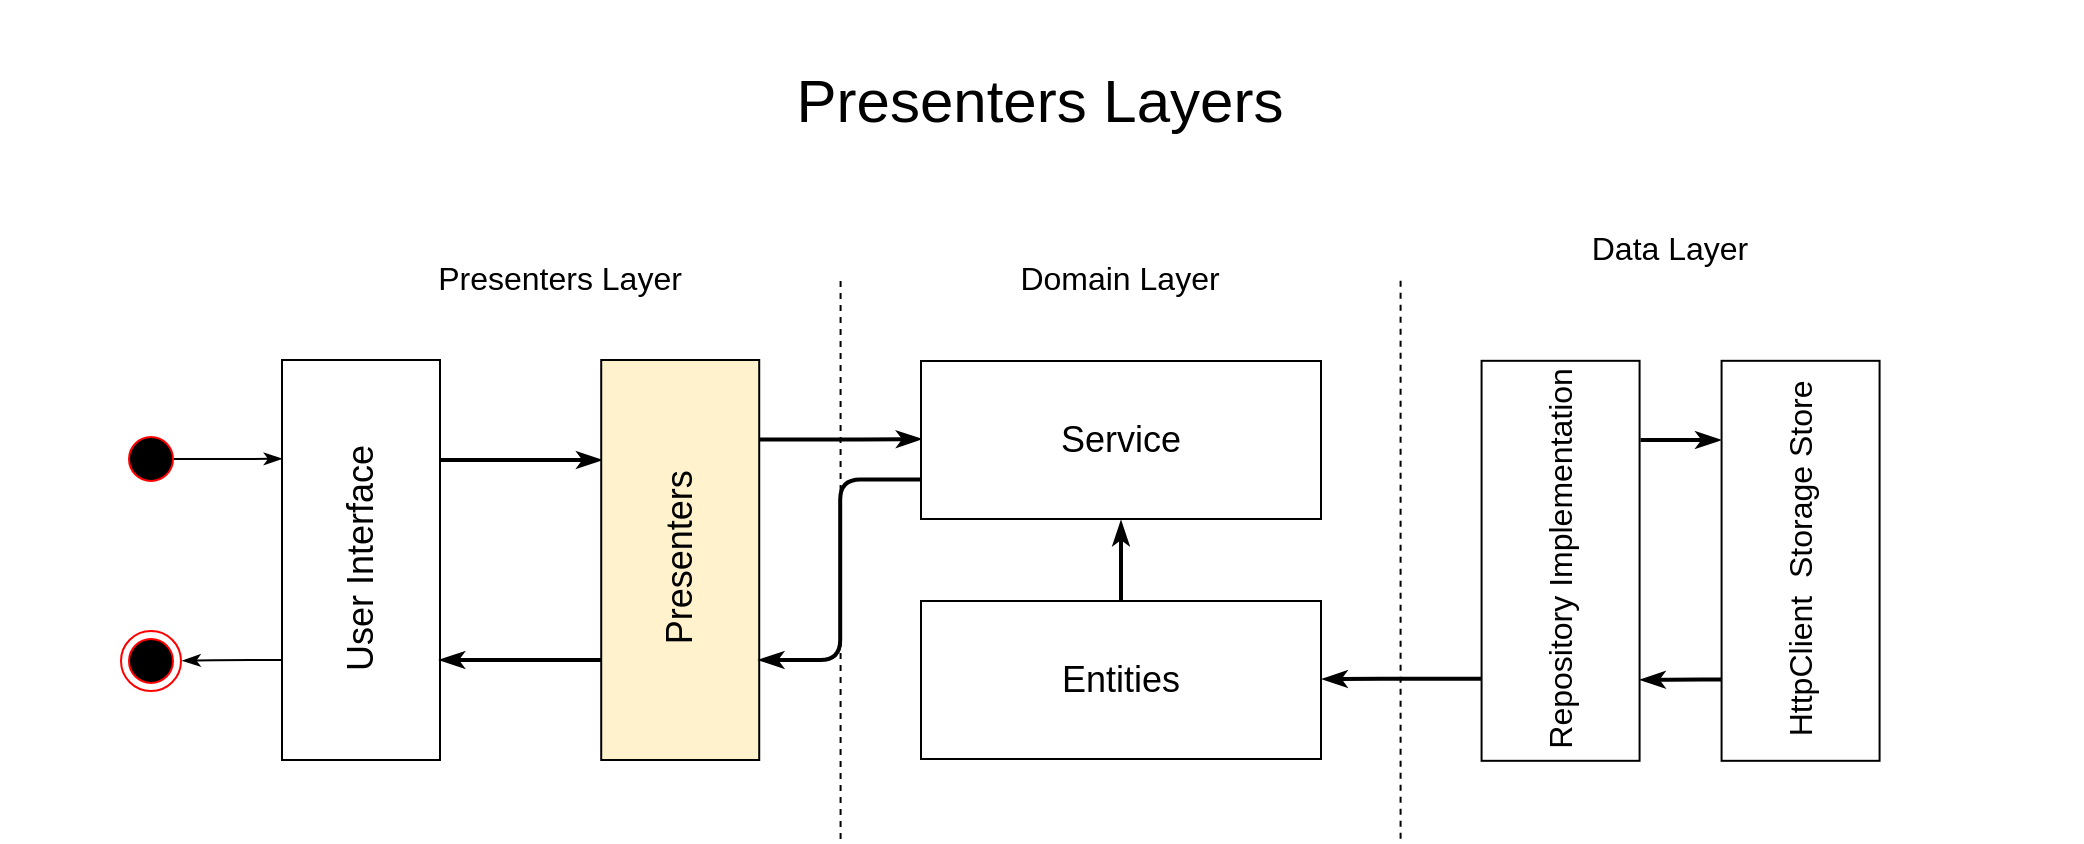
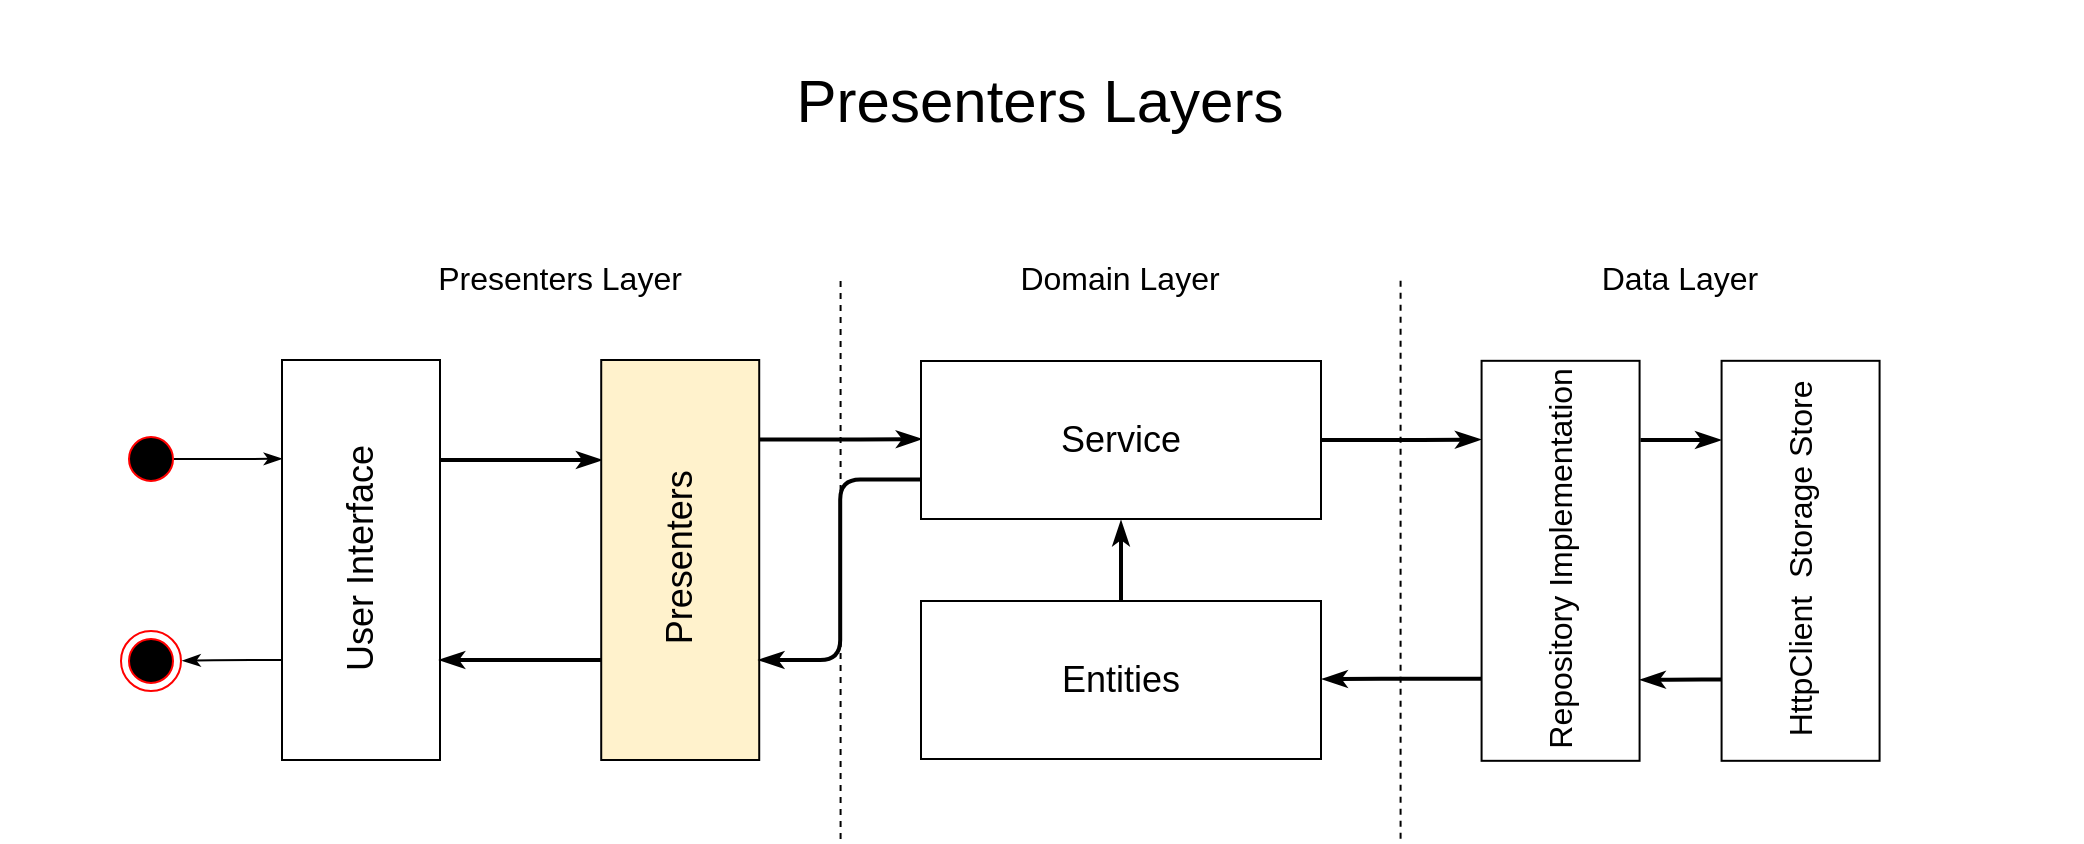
  <mxCell id="0" />
  <mxCell id="1" parent="0" />
  <mxCell id="2" style="edgeStyle=orthogonalEdgeStyle;orthogonalLoop=1;jettySize=auto;html=1;exitX=0.75;exitY=1;exitDx=0;exitDy=0;entryX=0.75;entryY=0;entryDx=0;entryDy=0;strokeWidth=2;endArrow=classicThin;endFill=1;fontFamily=Helvetica;" edge="1" parent="1" source="4" target="7"><mxGeometry relative="1" as="geometry" /></mxCell>
  <mxCell id="3" style="edgeStyle=orthogonalEdgeStyle;rounded=1;orthogonalLoop=1;jettySize=auto;html=1;exitX=0.25;exitY=0;exitDx=0;exitDy=0;fontFamily=Helvetica;endArrow=classicThin;endFill=1;entryX=1.024;entryY=0.496;entryDx=0;entryDy=0;entryPerimeter=0;" edge="1" parent="1" source="4" target="23"><mxGeometry relative="1" as="geometry"><mxPoint x="80" y="329.667" as="targetPoint" /></mxGeometry></mxCell>
  <mxCell id="4" value="&lt;font style=&quot;font-size: 18px&quot;&gt;User Interface&lt;/font&gt;" style="html=1;rotation=-90;fontFamily=Helvetica;" vertex="1" parent="1"><mxGeometry x="80" y="240" width="200" height="79" as="geometry" /></mxCell>
  <mxCell id="5" style="edgeStyle=orthogonalEdgeStyle;orthogonalLoop=1;jettySize=auto;html=1;exitX=0.25;exitY=0;exitDx=0;exitDy=0;entryX=0.25;entryY=1;entryDx=0;entryDy=0;strokeWidth=2;endArrow=classicThin;endFill=1;fontFamily=Helvetica;" edge="1" parent="1" source="7" target="4"><mxGeometry relative="1" as="geometry" /></mxCell>
  <mxCell id="6" style="edgeStyle=orthogonalEdgeStyle;rounded=1;orthogonalLoop=1;jettySize=auto;html=1;exitX=0.801;exitY=0.997;exitDx=0;exitDy=0;entryX=0;entryY=0.494;entryDx=0;entryDy=0;fontFamily=Helvetica;endArrow=classicThin;endFill=1;strokeWidth=2;exitPerimeter=0;entryPerimeter=0;" edge="1" parent="1" source="7" target="11"><mxGeometry relative="1" as="geometry"><Array as="points" /></mxGeometry></mxCell>
  <mxCell id="7" value="&lt;font style=&quot;font-size: 18px&quot;&gt;Presenters&lt;br&gt;&lt;/font&gt;" style="html=1;rotation=-90;fontFamily=Helvetica;fillColor=#fff2cc;" vertex="1" parent="1"><mxGeometry x="239.61" y="240" width="200" height="79" as="geometry" /></mxCell>
  <mxCell id="8" value="" style="line;strokeWidth=1;fillColor=none;align=left;verticalAlign=middle;spacingTop=-1;spacingLeft=3;spacingRight=3;rotatable=1;labelPosition=right;points=[];portConstraint=eastwest;dashed=1;rotation=90;fontFamily=Helvetica;" vertex="1" parent="1"><mxGeometry x="279.79" y="276" width="280" height="8" as="geometry" /></mxCell>
+ <mxCell id="9" value="" style="edgeStyle=orthogonalEdgeStyle;rounded=1;orthogonalLoop=1;jettySize=auto;html=1;fontFamily=Helvetica;endArrow=classicThin;endFill=1;entryX=0.803;entryY=-0.009;entryDx=0;entryDy=0;entryPerimeter=0;strokeWidth=2;" edge="1" parent="1" source="11" target="17"><mxGeometry relative="1" as="geometry" /></mxCell>
  <mxCell id="10" style="edgeStyle=orthogonalEdgeStyle;rounded=1;orthogonalLoop=1;jettySize=auto;html=1;exitX=0;exitY=0.75;exitDx=0;exitDy=0;entryX=0.25;entryY=1;entryDx=0;entryDy=0;fontFamily=Helvetica;endArrow=classicThin;endFill=1;strokeWidth=2;" edge="1" parent="1" source="11" target="7"><mxGeometry relative="1" as="geometry" /></mxCell>
  <mxCell id="11" value="&lt;font style=&quot;font-size: 18px&quot;&gt;&lt;font&gt;Service&lt;/font&gt;&lt;br&gt;&lt;/font&gt;" style="html=1;rotation=0;fontFamily=Helvetica;" vertex="1" parent="1"><mxGeometry x="460" y="180" width="200" height="79" as="geometry" /></mxCell>
  <mxCell id="12" style="edgeStyle=orthogonalEdgeStyle;orthogonalLoop=1;jettySize=auto;html=1;exitX=0.5;exitY=0;exitDx=0;exitDy=0;endArrow=classicThin;endFill=1;strokeWidth=2;entryX=0.5;entryY=1.014;entryDx=0;entryDy=0;entryPerimeter=0;fontFamily=Helvetica;" edge="1" parent="1" source="13" target="11"><mxGeometry relative="1" as="geometry"><mxPoint x="560" y="260" as="targetPoint" /><Array as="points" /></mxGeometry></mxCell>
  <mxCell id="13" value="&lt;font style=&quot;font-size: 18px&quot;&gt;Entities&lt;br&gt;&lt;/font&gt;" style="html=1;rotation=0;fontFamily=Helvetica;" vertex="1" parent="1"><mxGeometry x="460" y="300" width="200" height="79" as="geometry" /></mxCell>
  <mxCell id="14" value="" style="line;strokeWidth=1;fillColor=none;align=left;verticalAlign=middle;spacingTop=-1;spacingLeft=3;spacingRight=3;rotatable=1;labelPosition=right;points=[];portConstraint=eastwest;dashed=1;rotation=90;fontFamily=Helvetica;" vertex="1" parent="1"><mxGeometry x="559.79" y="275.91" width="280" height="8" as="geometry" /></mxCell>
  <mxCell id="15" style="edgeStyle=orthogonalEdgeStyle;orthogonalLoop=1;jettySize=auto;html=1;exitX=0.802;exitY=1.006;exitDx=0;exitDy=0;endArrow=classicThin;endFill=1;strokeWidth=2;exitPerimeter=0;entryX=0.802;entryY=-0.008;entryDx=0;entryDy=0;entryPerimeter=0;fontFamily=Helvetica;" edge="1" parent="1" source="17" target="19"><mxGeometry relative="1" as="geometry"><mxPoint x="849.79" y="230.41" as="targetPoint" /></mxGeometry></mxCell>
  <mxCell id="16" style="edgeStyle=orthogonalEdgeStyle;rounded=1;orthogonalLoop=1;jettySize=auto;html=1;exitX=0.205;exitY=-0.001;exitDx=0;exitDy=0;entryX=1.004;entryY=0.494;entryDx=0;entryDy=0;fontFamily=Helvetica;endArrow=classicThin;endFill=1;strokeWidth=2;exitPerimeter=0;entryPerimeter=0;" edge="1" parent="1" source="17" target="13"><mxGeometry relative="1" as="geometry" /></mxCell>
  <mxCell id="17" value="&lt;font&gt;&lt;font style=&quot;font-size: 16px&quot;&gt;Repository Implementation&lt;/font&gt;&lt;br&gt;&lt;/font&gt;" style="html=1;rotation=-90;fontFamily=Helvetica;" vertex="1" parent="1"><mxGeometry x="679.79" y="240.41" width="200" height="79" as="geometry" /></mxCell>
  <mxCell id="18" style="edgeStyle=orthogonalEdgeStyle;orthogonalLoop=1;jettySize=auto;html=1;endArrow=classicThin;endFill=1;strokeWidth=2;exitX=0.203;exitY=0.008;exitDx=0;exitDy=0;exitPerimeter=0;fontFamily=Helvetica;" edge="1" parent="1" source="19"><mxGeometry relative="1" as="geometry"><mxPoint x="859.79" y="339.41" as="sourcePoint" /><mxPoint x="819.79" y="339.41" as="targetPoint" /></mxGeometry></mxCell>
  <mxCell id="19" value="&lt;font&gt;&lt;span style=&quot;font-size: 16px&quot;&gt;HttpClient&amp;nbsp; Storage Store&lt;/span&gt;&lt;br&gt;&lt;/font&gt;" style="html=1;rotation=-90;fontFamily=Helvetica;" vertex="1" parent="1"><mxGeometry x="799.79" y="240.41" width="200" height="79" as="geometry" /></mxCell>
  <mxCell id="20" value="&lt;font style=&quot;font-size: 30px&quot;&gt;Presenters Layers&lt;/font&gt;" style="text;html=1;strokeColor=none;fillColor=none;align=center;verticalAlign=middle;whiteSpace=wrap;rounded=0;fontFamily=Helvetica;" vertex="1" parent="1"><mxGeometry x="20" y="20" width="1000" height="60" as="geometry" /></mxCell>
  <mxCell id="21" value="" style="edgeStyle=orthogonalEdgeStyle;rounded=1;orthogonalLoop=1;jettySize=auto;html=1;fontFamily=Helvetica;endArrow=classicThin;endFill=1;entryX=0.753;entryY=0;entryDx=0;entryDy=0;entryPerimeter=0;exitX=0.884;exitY=0.499;exitDx=0;exitDy=0;exitPerimeter=0;" edge="1" parent="1" source="22" target="4"><mxGeometry relative="1" as="geometry"><mxPoint x="139" y="229" as="targetPoint" /><Array as="points" /></mxGeometry></mxCell>
  <mxCell id="22" value="" style="ellipse;html=1;shape=startState;fillColor=#000000;strokeColor=#ff0000;fontFamily=Helvetica;" vertex="1" parent="1"><mxGeometry x="60" y="214" width="30" height="30" as="geometry" /></mxCell>
  <mxCell id="23" value="" style="ellipse;html=1;shape=endState;fillColor=#000000;strokeColor=#ff0000;fontFamily=Helvetica;" vertex="1" parent="1"><mxGeometry x="60" y="315" width="30" height="30" as="geometry" /></mxCell>
  <mxCell id="24" value="&lt;span style=&quot;font-size: 16px&quot;&gt;Domain Layer&lt;/span&gt;" style="text;html=1;strokeColor=none;fillColor=none;align=center;verticalAlign=middle;whiteSpace=wrap;rounded=0;fontFamily=Helvetica;" vertex="1" parent="1"><mxGeometry x="460" y="129" width="200" height="20" as="geometry" /></mxCell>
- <mxCell id="25" value="&lt;span style=&quot;font-size: 16px&quot;&gt;Data Layer&lt;/span&gt;" style="text;html=1;strokeColor=none;fillColor=none;align=center;verticalAlign=middle;whiteSpace=wrap;rounded=0;fontFamily=Helvetica;" vertex="1" parent="1"><mxGeometry x="735" y="114" width="200" height="20" as="geometry" /></mxCell>
+ <mxCell id="25" value="&lt;span style=&quot;font-size: 16px&quot;&gt;Data Layer&lt;/span&gt;" style="text;html=1;strokeColor=none;fillColor=none;align=center;verticalAlign=middle;whiteSpace=wrap;rounded=0;fontFamily=Helvetica;" vertex="1" parent="1"><mxGeometry x="740" y="129" width="200" height="20" as="geometry" /></mxCell>
  <mxCell id="26" value="&lt;span style=&quot;font-size: 16px&quot;&gt;Presenters Layer&lt;/span&gt;" style="text;html=1;strokeColor=none;fillColor=none;align=center;verticalAlign=middle;whiteSpace=wrap;rounded=0;fontFamily=Helvetica;" vertex="1" parent="1"><mxGeometry x="180" y="129" width="200" height="20" as="geometry" /></mxCell>
